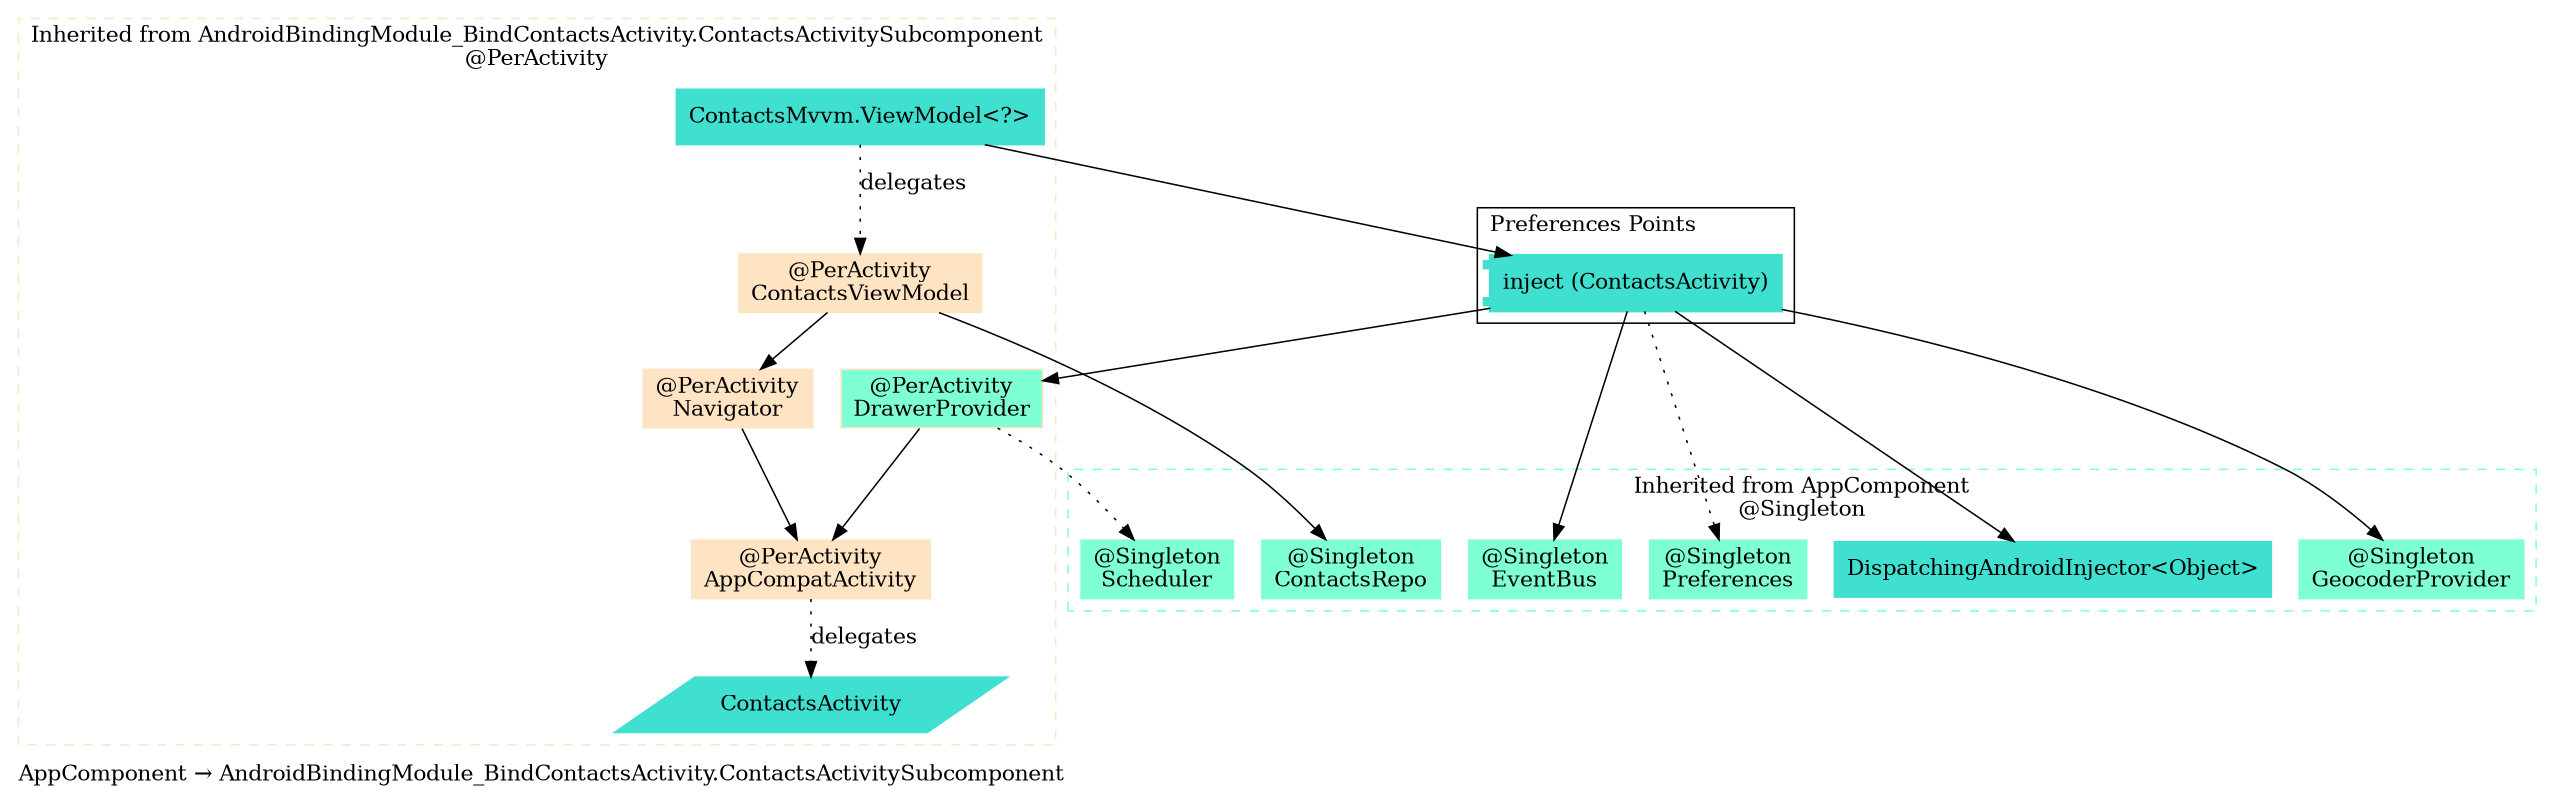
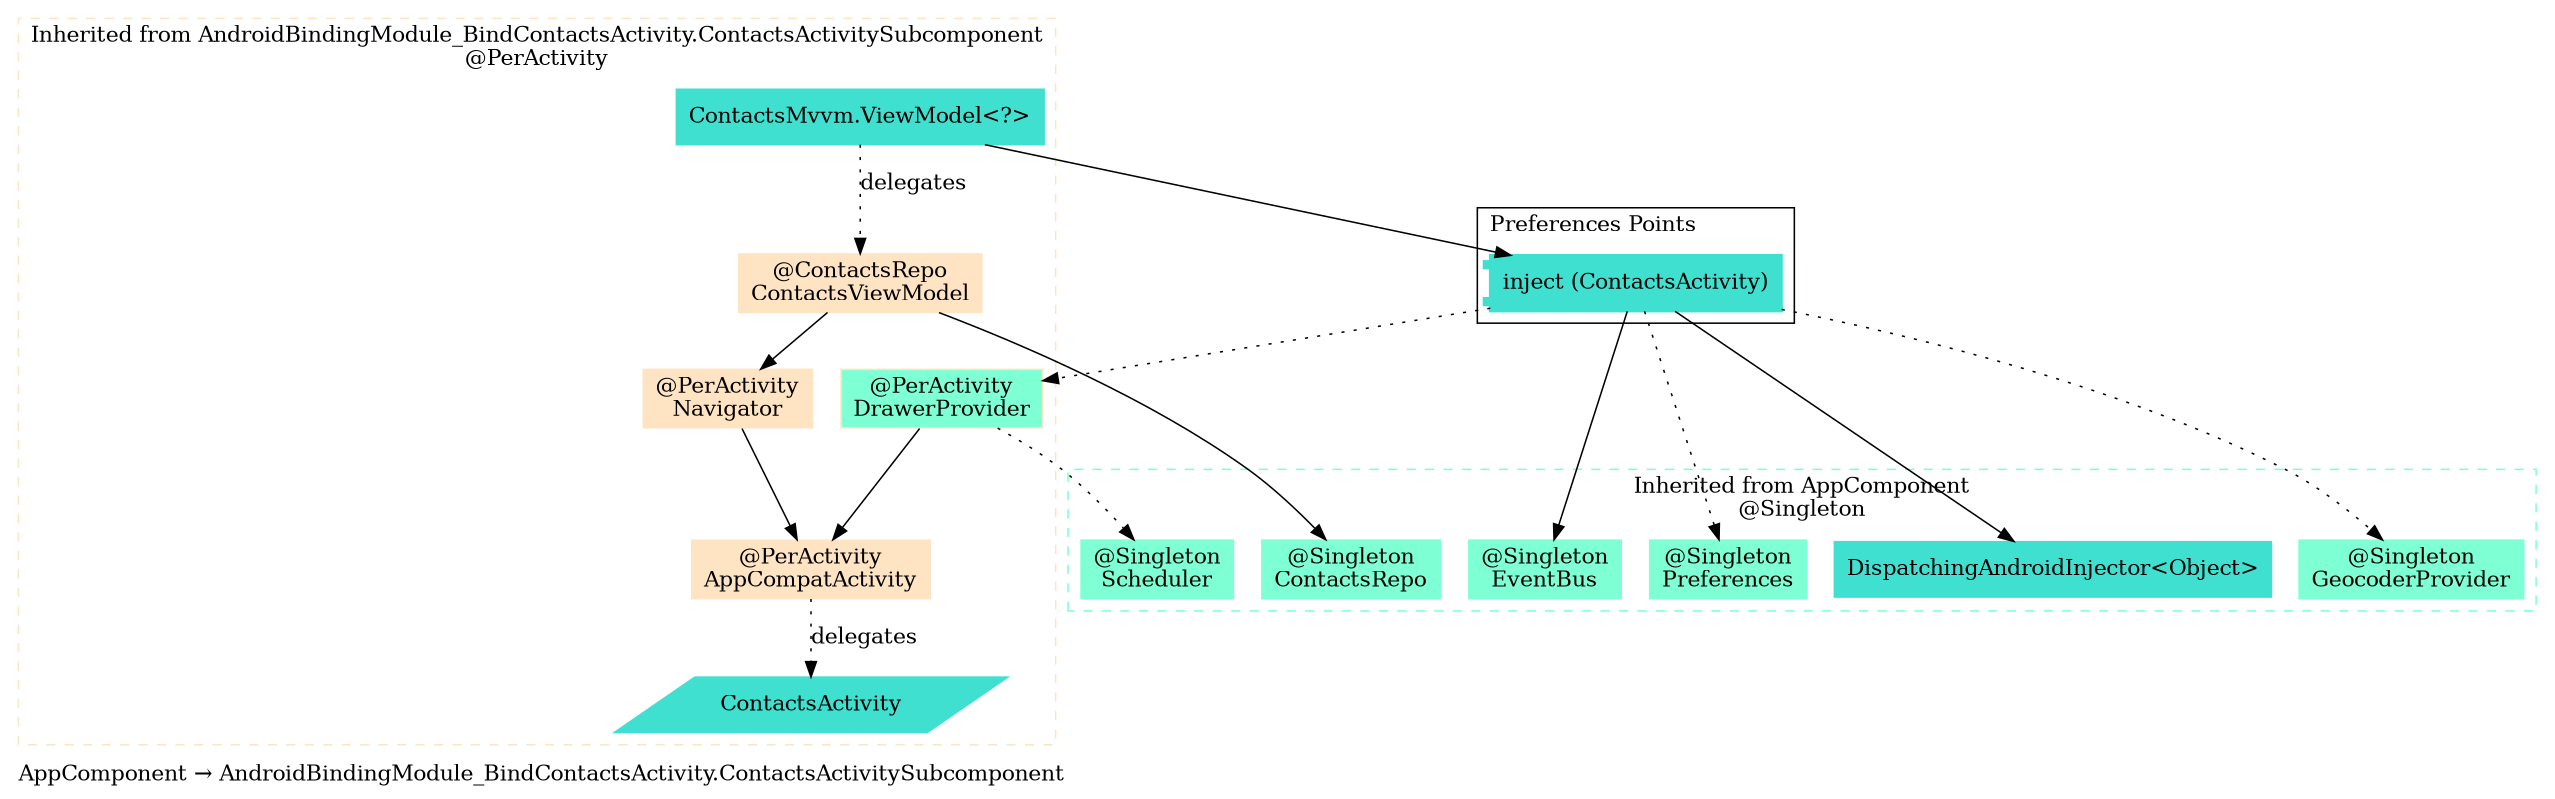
  digraph {
    compound=true
    label="AppComponent → AndroidBindingModule_BindContactsActivity.ContactsActivitySubcomponent"
    labeljust=l
    rankdir=TB
    node [color=aquamarine shape=rectangle style=filled]
    n1 [color=turquoise label="ContactsMvvm.ViewModel<?>"]
    n2 [color=bisque fillcolor=aquamarine label="@PerActivity\nDrawerProvider"]
-   n3 [color=bisque label="@PerActivity\nContactsViewModel"]
+   n3 [color=bisque label="@ContactsRepo\nContactsViewModel"]
    n4 [color=bisque label="@PerActivity\nNavigator"]
    n5 [color=bisque label="@PerActivity\nAppCompatActivity"]
    n6 [color=turquoise label=ContactsActivity shape=parallelogram]
    n7 [color=turquoise label="inject (ContactsActivity)" penwidth=2 shape=component]
    n8 [color=turquoise label="DispatchingAndroidInjector<Object>"]
    n9 [label="@Singleton\nGeocoderProvider"]
    n10 [label="@Singleton\nEventBus"]
    n11 [label="@Singleton\nPreferences"]
    n12 [label="@Singleton\nScheduler"]
    n13 [label="@Singleton\nContactsRepo"]
    subgraph cluster_1 {
      color=bisque
      label="Inherited from AndroidBindingModule_BindContactsActivity.ContactsActivitySubcomponent\n@PerActivity"
      labeljust=c
      style=dashed
      n1
      n2
      n3
      n4
      n5
      n6
    }
    subgraph cluster_2 {
      label="Preferences Points"
      n7
    }
    subgraph cluster_3 {
      label="Dependency Graph"
    }
    subgraph cluster_4 {
      label=Subcomponents
      shape=folder
    }
    subgraph cluster_5 {
      color=aquamarine
      label="Inherited from AppComponent\n@Singleton"
      labeljust=c
      style=dashed
      n8
      n9
      n10
      n11
      n12
      n13
    }
    n1 -> n3 [label=delegates style=dotted]
    n1 -> n7
    n2 -> n5
    n2 -> n12 [style=dotted]
    n3 -> n4
    n3 -> n13
    n4 -> n5
    n5 -> n6 [label=delegates style=dotted]
-   n7 -> n2
+   n7 -> n2 [style=dotted]
    n7 -> n8
-   n7 -> n9
+   n7 -> n9 [style=dotted]
    n7 -> n10
    n7 -> n11 [style=dotted]
  }
